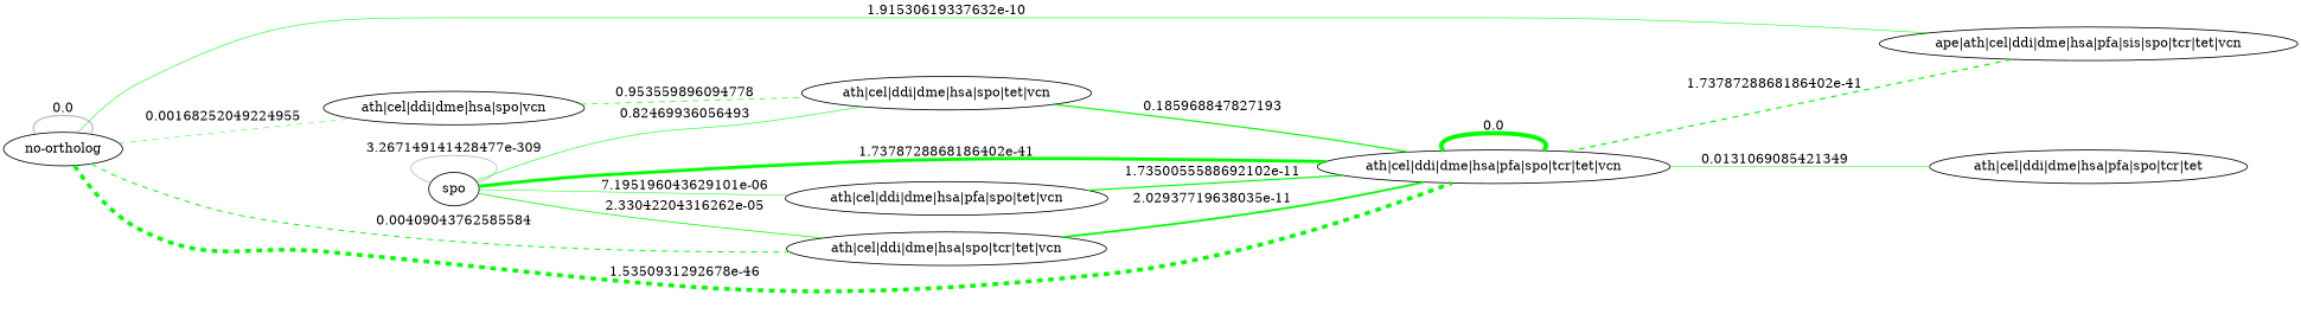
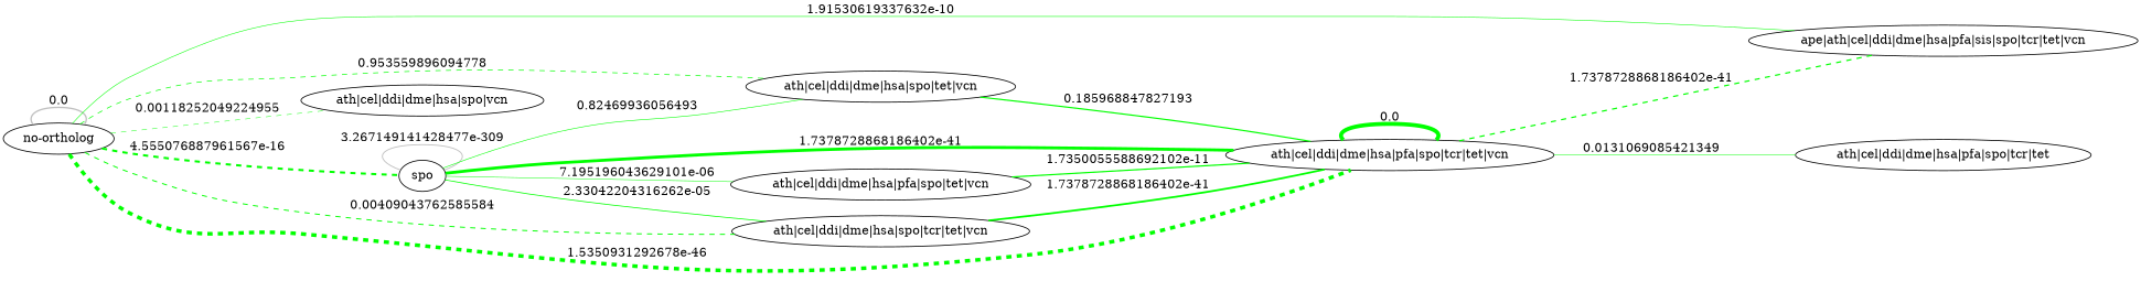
  graph {
    rankdir=LR
    edge [A="-----------------" B="-+--+-++-++--++++" PROF_A="-+--+-++-++--++++" PROF_Q="-----------------" color=green style=solid taxa_A="ath|cel|ddi|dme|hsa|pfa|spo|tcr|tet|vcn" taxa_Q="no-ortholog" taxonomy_A=eukar taxonomy_Q=eukar]
    "no-ortholog"
    spo
    "ath|cel|ddi|dme|hsa|spo|vcn"
    "ath|cel|ddi|dme|hsa|spo|tet|vcn"
    "ath|cel|ddi|dme|hsa|spo|tcr|tet|vcn"
    "ath|cel|ddi|dme|hsa|pfa|spo|tcr|tet|vcn"
    "ape|ath|cel|ddi|dme|hsa|pfa|sis|spo|tcr|tet|vcn"
    "ath|cel|ddi|dme|hsa|pfa|spo|tet|vcn"
    "ath|cel|ddi|dme|hsa|pfa|spo|tcr|tet"
    "no-ortholog" -- "no-ortholog" [B="-----------------" PROF_A="-----------------" color=grey expected_nab=9281.2852 label=0.0 nab=5419 penwidth=1.6751107415433033 taxa_A="no-ortholog" taxonomy_A=mixed taxonomy_Q=mixed]
-   "no-ortholog" -- "ath|cel|ddi|dme|hsa|spo|vcn" [B="-+--+-++-+---+--+" PROF_A="-+--+-++-+---+--+" expected_nab=1674.6365 label=0.00168252049224955 nab=1795 penwidth=0.5548669092213008 style=dashed taxa_A="ath|cel|ddi|dme|hsa|spo|vcn" taxonomy_Q=mixed]
-   "ath|cel|ddi|dme|hsa|spo|vcn" -- "ath|cel|ddi|dme|hsa|spo|tet|vcn" [B="-+--+-++-+---+-++" PROF_A="-+--+-++-+---+-++" expected_nab=2769.9412 label=0.953559896094778 nab=2767 penwidth=0.8553296589500495 style=dashed taxa_A="ath|cel|ddi|dme|hsa|spo|tet|vcn" taxonomy_Q=mixed]
+   "no-ortholog" -- spo [B="-------------+---" PROF_A="-------------+---" expected_nab=7548.9191 label="4.555076887961567e-16" nab=8184 penwidth=2.5298221643828 style=dashed taxa_A=spo taxonomy_Q=mixed]
+   "no-ortholog" -- "ath|cel|ddi|dme|hsa|spo|vcn" [B="-+--+-++-+---+--+" PROF_A="-+--+-++-+---+--+" expected_nab=1674.6365 label=0.00118252049224955 nab=1795 penwidth=0.5548669092213008 style=dashed taxa_A="ath|cel|ddi|dme|hsa|spo|vcn" taxonomy_Q=mixed]
+   "no-ortholog" -- "ath|cel|ddi|dme|hsa|spo|tet|vcn" [B="-+--+-++-+---+-++" PROF_A="-+--+-++-+---+-++" expected_nab=2769.9412 label=0.953559896094778 nab=2767 penwidth=0.8553296589500495 style=dashed taxa_A="ath|cel|ddi|dme|hsa|spo|tet|vcn" taxonomy_Q=mixed]
    "no-ortholog" -- "ath|cel|ddi|dme|hsa|spo|tcr|tet|vcn" [B="-+--+-++-+---++++" PROF_A="-+--+-++-+---++++" expected_nab=3980.705 label=0.00409043762585584 nab=3816 penwidth=1.1795944989350886 style=dashed taxa_A="ath|cel|ddi|dme|hsa|spo|tcr|tet|vcn" taxonomy_Q=mixed]
    "no-ortholog" -- "ath|cel|ddi|dme|hsa|pfa|spo|tcr|tet|vcn" [expected_nab=15500.1487 label="1.5350931292678e-46" nab=14025 penwidth=4.335380725252781 style=dashed taxonomy_Q=mixed]
    "no-ortholog" -- "ape|ath|cel|ddi|dme|hsa|pfa|sis|spo|tcr|tet|vcn" [B="++--+-++-++-+++++" PROF_A="++--+-++-++-+++++" expected_nab=2425.8394 label="1.91530619337632e-10" nab=2141 penwidth=0.6618217563469665 taxa_A="ape|ath|cel|ddi|dme|hsa|pfa|sis|spo|tcr|tet|vcn" taxonomy_A=mixed taxonomy_Q=mixed]
    spo -- spo [A="-------------+---" B="-------------+---" PROF_A="-------------+---" PROF_Q="-------------+---" color=grey expected_nab=6139.9019 label="3.267149141428477e-309" nab=3649 penwidth=1.1279717837039145 taxa_A=spo taxa_Q=spo]
    spo -- "ath|cel|ddi|dme|hsa|spo|tet|vcn" [A="-------------+---" B="-+--+-++-+---+-++" PROF_A="-+--+-++-+---+-++" PROF_Q="-------------+---" expected_nab=2252.9274 label=0.82469936056493 nab=2243 penwidth=0.6933517979851685 taxa_A="ath|cel|ddi|dme|hsa|spo|tet|vcn" taxa_Q=spo]
    spo -- "ath|cel|ddi|dme|hsa|spo|tcr|tet|vcn" [A="-------------+---" B="-+--+-++-+---++++" PROF_A="-+--+-++-+---++++" PROF_Q="-------------+---" expected_nab=3237.7004 label="2.33042204316262e-05" nab=3017 penwidth=0.9326091727691723 taxa_A="ath|cel|ddi|dme|hsa|spo|tcr|tet|vcn" taxa_Q=spo]
    spo -- "ath|cel|ddi|dme|hsa|pfa|spo|tcr|tet|vcn" [A="-------------+---" PROF_Q="-------------+---" expected_nab=12607.0223 label="1.7378728868186402e-41" nab=11340 penwidth=3.5053987468354038 taxa_Q=spo]
    spo -- "ath|cel|ddi|dme|hsa|pfa|spo|tet|vcn" [A="-------------+---" B="-+--+-++-++--+-++" PROF_A="-+--+-++-++--+-++" PROF_Q="-------------+---" expected_nab=2122.683 label="7.195196043629101e-06" nab=1932 penwidth=0.5972160827941799 taxa_A="ath|cel|ddi|dme|hsa|pfa|spo|tet|vcn" taxa_Q=spo]
    "ath|cel|ddi|dme|hsa|spo|tet|vcn" -- "ath|cel|ddi|dme|hsa|pfa|spo|tcr|tet|vcn" [A="-+--+-++-+---+-++" PROF_Q="-+--+-++-+---+-++" expected_nab=4625.9219 label=0.185968847827193 nab=4705 penwidth=1.4544004500758885 taxa_Q="ath|cel|ddi|dme|hsa|spo|tet|vcn"]
-   "ath|cel|ddi|dme|hsa|spo|tcr|tet|vcn" -- "ath|cel|ddi|dme|hsa|pfa|spo|tcr|tet|vcn" [A="-+--+-++-+---++++" PROF_Q="-+--+-++-+---++++" expected_nab=6647.95 label="2.02937719638035e-11" nab=7128 penwidth=2.203393498010825 taxa_Q="ath|cel|ddi|dme|hsa|spo|tcr|tet|vcn"]
+   "ath|cel|ddi|dme|hsa|spo|tcr|tet|vcn" -- "ath|cel|ddi|dme|hsa|pfa|spo|tcr|tet|vcn" [A="-+--+-++-+---++++" PROF_Q="-+--+-++-+---++++" expected_nab=6647.95 label="1.7378728868186402e-41" nab=7128 penwidth=2.203393498010825 taxa_Q="ath|cel|ddi|dme|hsa|spo|tcr|tet|vcn"]
    "ath|cel|ddi|dme|hsa|pfa|spo|tcr|tet|vcn" -- "ath|cel|ddi|dme|hsa|pfa|spo|tcr|tet|vcn" [A="-+--+-++-++--++++" PROF_Q="-+--+-++-++--++++" expected_nab=25885.9203 label=0.0 nab=15148 penwidth=4.68252030132828 taxa_Q="ath|cel|ddi|dme|hsa|pfa|spo|tcr|tet|vcn"]
    "ath|cel|ddi|dme|hsa|pfa|spo|tcr|tet|vcn" -- "ape|ath|cel|ddi|dme|hsa|pfa|sis|spo|tcr|tet|vcn" [A="-+--+-++-++--++++" B="++--+-++-++-+++++" PROF_A="++--+-++-++-+++++" PROF_Q="-+--+-++-++--++++" expected_nab=4051.257 label="1.7378728868186402e-41" nab=4762 penwidth=1.4720201792266483 style=dashed taxa_A="ape|ath|cel|ddi|dme|hsa|pfa|sis|spo|tcr|tet|vcn" taxa_Q="ath|cel|ddi|dme|hsa|pfa|spo|tcr|tet|vcn" taxonomy_A=mixed]
    "ath|cel|ddi|dme|hsa|pfa|spo|tcr|tet|vcn" -- "ath|cel|ddi|dme|hsa|pfa|spo|tcr|tet" [A="-+--+-++-++--+++-" PROF_Q="-+--+-++-++--+++-" expected_nab=1746.3970000000004 label=0.0131069085421349 nab=1839 penwidth=0.5684681036534663 taxa_Q="ath|cel|ddi|dme|hsa|pfa|spo|tcr|tet"]
    "ath|cel|ddi|dme|hsa|pfa|spo|tet|vcn" -- "ath|cel|ddi|dme|hsa|pfa|spo|tcr|tet|vcn" [A="-+--+-++-++--+-++" PROF_Q="-+--+-++-++--+-++" expected_nab=4358.4917 label="1.7350055588692102e-11" nab=4753 penwidth=1.46923811672916 taxa_Q="ath|cel|ddi|dme|hsa|pfa|spo|tet|vcn"]
  }
